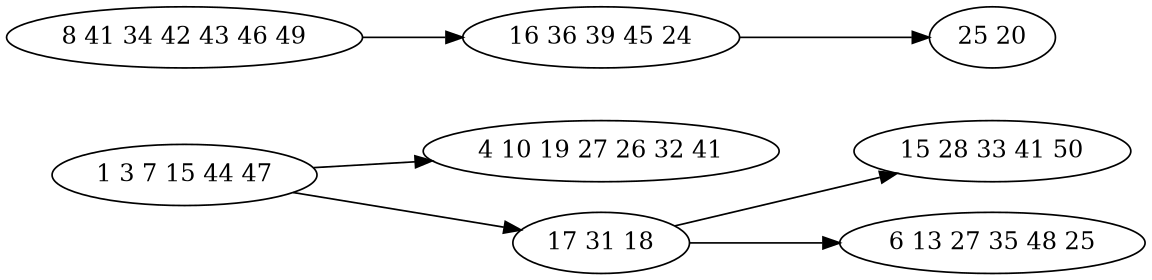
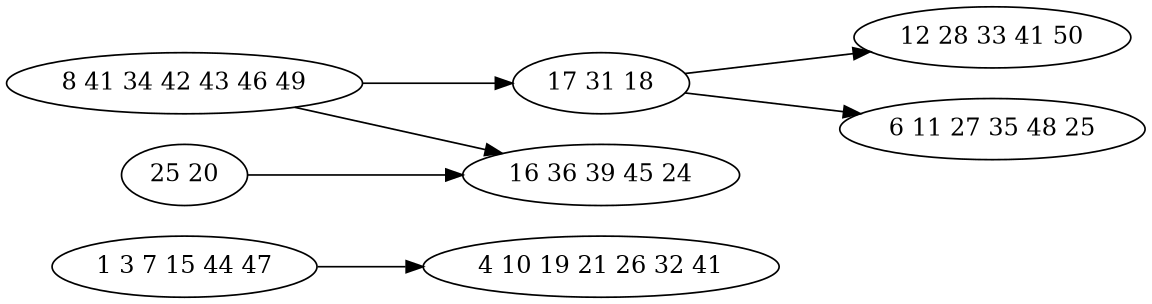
  digraph {
    rankdir=LR
    n1 [label="1 3 7 15 44 47"]
-   n2 [label="4 10 19 27 26 32 41"]
+   n2 [label="4 10 19 21 26 32 41"]
    n3 [label="17 31 18"]
-   n4 [label="15 28 33 41 50"]
-   n5 [label="6 13 27 35 48 25"]
+   n4 [label="12 28 33 41 50"]
+   n5 [label="6 11 27 35 48 25"]
    n6 [label="8 41 34 42 43 46 49"]
    n7 [label="16 36 39 45 24"]
    n8 [label="25 20"]
    n1 -> n2
-   n1 -> n3
+   n6 -> n3
    n3 -> n4
    n3 -> n5
    n6 -> n7
-   n7 -> n8
+   n8 -> n7
  }
